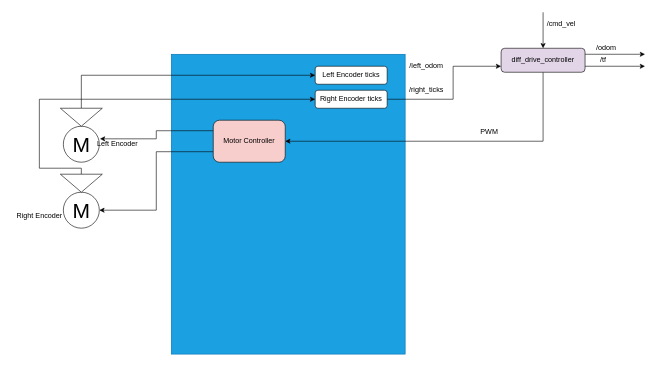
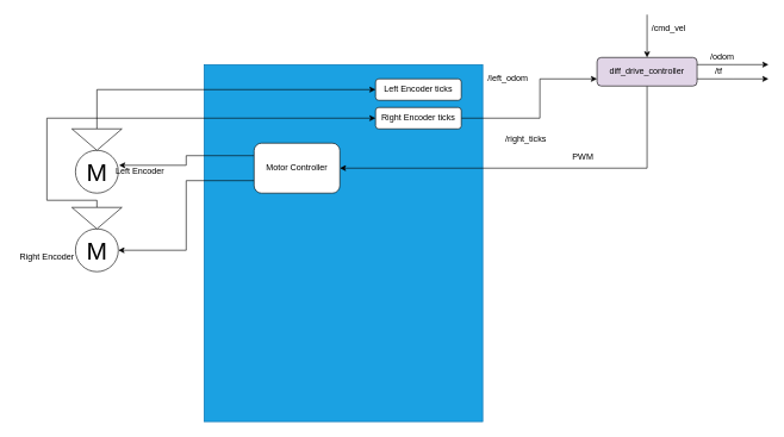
  <mxCell id="0" />
  <mxCell id="1" parent="0" />
  <mxCell id="2" value="" style="rounded=0;whiteSpace=wrap;html=1;fillColor=#1ba1e2;strokeColor=#006EAF;fontColor=#ffffff;" vertex="1" parent="1"><mxGeometry x="285" y="90" width="390" height="500" as="geometry" /></mxCell>
  <mxCell id="3" value="Left Encoder ticks" style="rounded=1;whiteSpace=wrap;html=1;" vertex="1" parent="1"><mxGeometry x="525" y="110" width="120" height="30" as="geometry" /></mxCell>
  <mxCell id="4" style="edgeStyle=orthogonalEdgeStyle;rounded=0;orthogonalLoop=1;jettySize=auto;html=1;entryX=0;entryY=0.75;entryDx=0;entryDy=0;" edge="1" parent="1" source="5" target="9"><mxGeometry relative="1" as="geometry"><Array as="points"><mxPoint x="755" y="165" /><mxPoint x="755" y="110" /></Array></mxGeometry></mxCell>
  <mxCell id="5" value="Right Encoder ticks" style="rounded=1;whiteSpace=wrap;html=1;" vertex="1" parent="1"><mxGeometry x="525" y="150" width="120" height="30" as="geometry" /></mxCell>
  <mxCell id="6" style="edgeStyle=orthogonalEdgeStyle;rounded=0;orthogonalLoop=1;jettySize=auto;html=1;exitX=1;exitY=0.25;exitDx=0;exitDy=0;" edge="1" parent="1" source="9"><mxGeometry relative="1" as="geometry"><mxPoint x="1075" y="90" as="targetPoint" /></mxGeometry></mxCell>
  <mxCell id="7" style="edgeStyle=orthogonalEdgeStyle;rounded=0;orthogonalLoop=1;jettySize=auto;html=1;exitX=1;exitY=0.75;exitDx=0;exitDy=0;" edge="1" parent="1" source="9"><mxGeometry relative="1" as="geometry"><mxPoint x="1075" y="110" as="targetPoint" /></mxGeometry></mxCell>
  <mxCell id="8" style="edgeStyle=orthogonalEdgeStyle;rounded=0;orthogonalLoop=1;jettySize=auto;html=1;exitX=0.5;exitY=1;exitDx=0;exitDy=0;entryX=1;entryY=0.5;entryDx=0;entryDy=0;" edge="1" parent="1" source="9" target="16"><mxGeometry relative="1" as="geometry" /></mxCell>
  <mxCell id="9" value="diff_drive_controller" style="rounded=1;whiteSpace=wrap;html=1;fillColor=#e1d5e7;" vertex="1" parent="1"><mxGeometry x="835" y="80" width="140" height="40" as="geometry" /></mxCell>
  <mxCell id="10" value="/left_odom" style="text;html=1;align=center;verticalAlign=middle;resizable=0;points=[];autosize=1;" vertex="1" parent="1"><mxGeometry x="675" y="100" width="70" height="20" as="geometry" /></mxCell>
  <mxCell id="11" value="/odom" style="text;html=1;align=center;verticalAlign=middle;resizable=0;points=[];autosize=1;" vertex="1" parent="1"><mxGeometry x="985" y="70" width="50" height="20" as="geometry" /></mxCell>
  <mxCell id="12" value="/tf" style="text;html=1;align=center;verticalAlign=middle;resizable=0;points=[];autosize=1;" vertex="1" parent="1"><mxGeometry x="990" y="90" width="30" height="20" as="geometry" /></mxCell>
- <mxCell id="13" value="/right_ticks" style="text;html=1;align=center;verticalAlign=middle;resizable=0;points=[];autosize=1;" vertex="1" parent="1"><mxGeometry x="675" y="140" width="70" height="20" as="geometry" /></mxCell>
+ <mxCell id="13" value="/right_ticks" style="text;html=1;align=center;verticalAlign=middle;resizable=0;points=[];autosize=1;" vertex="1" parent="1"><mxGeometry x="700" y="185" width="70" height="20" as="geometry" /></mxCell>
  <mxCell id="14" style="edgeStyle=orthogonalEdgeStyle;rounded=0;orthogonalLoop=1;jettySize=auto;html=1;exitX=0;exitY=0.25;exitDx=0;exitDy=0;entryX=1.017;entryY=0.35;entryDx=0;entryDy=0;entryPerimeter=0;" edge="1" parent="1" source="16" target="17"><mxGeometry relative="1" as="geometry" /></mxCell>
  <mxCell id="15" style="edgeStyle=orthogonalEdgeStyle;rounded=0;orthogonalLoop=1;jettySize=auto;html=1;exitX=0;exitY=0.75;exitDx=0;exitDy=0;entryX=1;entryY=0.5;entryDx=0;entryDy=0;" edge="1" parent="1" source="16" target="18"><mxGeometry relative="1" as="geometry" /></mxCell>
- <mxCell id="16" value="Motor Controller" style="rounded=1;whiteSpace=wrap;html=1;fillColor=#f8cecc;" vertex="1" parent="1"><mxGeometry x="355" y="200" width="120" height="70" as="geometry" /></mxCell>
+ <mxCell id="16" value="Motor Controller" style="rounded=1;whiteSpace=wrap;html=1;" vertex="1" parent="1"><mxGeometry x="355" y="200" width="120" height="70" as="geometry" /></mxCell>
  <mxCell id="17" value="M" style="verticalLabelPosition=middle;shadow=0;dashed=0;align=center;html=1;verticalAlign=middle;strokeWidth=1;shape=ellipse;aspect=fixed;fontSize=35;" vertex="1" parent="1"><mxGeometry x="105" y="210" width="60" height="60" as="geometry" /></mxCell>
  <mxCell id="18" value="M" style="verticalLabelPosition=middle;shadow=0;dashed=0;align=center;html=1;verticalAlign=middle;strokeWidth=1;shape=ellipse;aspect=fixed;fontSize=35;" vertex="1" parent="1"><mxGeometry x="105" y="320" width="60" height="60" as="geometry" /></mxCell>
  <mxCell id="19" style="edgeStyle=orthogonalEdgeStyle;rounded=0;orthogonalLoop=1;jettySize=auto;html=1;exitX=0;exitY=0.5;exitDx=0;exitDy=0;entryX=0;entryY=0.5;entryDx=0;entryDy=0;" edge="1" parent="1" source="20" target="3"><mxGeometry relative="1" as="geometry" /></mxCell>
  <mxCell id="20" value="" style="triangle;whiteSpace=wrap;html=1;rotation=90;" vertex="1" parent="1"><mxGeometry x="120" y="160" width="30" height="70" as="geometry" /></mxCell>
  <mxCell id="21" style="edgeStyle=orthogonalEdgeStyle;rounded=0;orthogonalLoop=1;jettySize=auto;html=1;exitX=0;exitY=0.5;exitDx=0;exitDy=0;entryX=0;entryY=0.5;entryDx=0;entryDy=0;" edge="1" parent="1" source="22" target="5"><mxGeometry relative="1" as="geometry"><Array as="points"><mxPoint x="135" y="280" /><mxPoint x="65" y="280" /><mxPoint x="65" y="165" /></Array></mxGeometry></mxCell>
  <mxCell id="22" value="" style="triangle;whiteSpace=wrap;html=1;rotation=90;" vertex="1" parent="1"><mxGeometry x="120" y="270" width="30" height="70" as="geometry" /></mxCell>
  <mxCell id="23" value="Right Encoder" style="text;html=1;align=center;verticalAlign=middle;resizable=0;points=[];autosize=1;" vertex="1" parent="1"><mxGeometry x="20" y="350" width="90" height="20" as="geometry" /></mxCell>
  <mxCell id="24" value="Left Encoder" style="text;html=1;align=center;verticalAlign=middle;resizable=0;points=[];autosize=1;" vertex="1" parent="1"><mxGeometry x="155" y="230" width="80" height="20" as="geometry" /></mxCell>
  <mxCell id="25" value="" style="endArrow=classic;html=1;entryX=0.5;entryY=0;entryDx=0;entryDy=0;" edge="1" parent="1" target="9"><mxGeometry width="50" height="50" relative="1" as="geometry"><mxPoint x="905" y="20" as="sourcePoint" /><mxPoint x="855" y="270" as="targetPoint" /></mxGeometry></mxCell>
  <mxCell id="26" value="/cmd_vel" style="text;html=1;align=center;verticalAlign=middle;resizable=0;points=[];autosize=1;" vertex="1" parent="1"><mxGeometry x="905" y="30" width="60" height="20" as="geometry" /></mxCell>
  <mxCell id="27" value="PWM" style="text;html=1;align=center;verticalAlign=middle;resizable=0;points=[];autosize=1;" vertex="1" parent="1"><mxGeometry x="795" y="210" width="40" height="20" as="geometry" /></mxCell>
